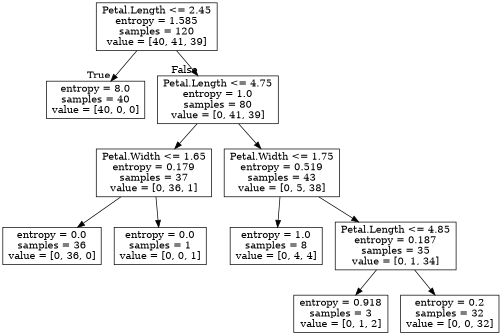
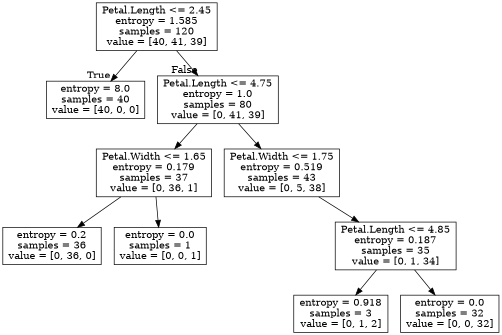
  digraph {
    node [shape=box]
    n1 [label="Petal.Length <= 2.45\nentropy = 1.585\nsamples = 120\nvalue = [40, 41, 39]"]
    n2 [label="entropy = 8.0\nsamples = 40\nvalue = [40, 0, 0]"]
    n3 [label="Petal.Length <= 4.75\nentropy = 1.0\nsamples = 80\nvalue = [0, 41, 39]"]
    n4 [label="Petal.Width <= 1.65\nentropy = 0.179\nsamples = 37\nvalue = [0, 36, 1]"]
    n5 [label="Petal.Width <= 1.75\nentropy = 0.519\nsamples = 43\nvalue = [0, 5, 38]"]
-   n6 [label="entropy = 0.0\nsamples = 36\nvalue = [0, 36, 0]"]
+   n6 [label="entropy = 0.2\nsamples = 36\nvalue = [0, 36, 0]"]
    n7 [label="entropy = 0.0\nsamples = 1\nvalue = [0, 0, 1]"]
-   n8 [label="entropy = 1.0\nsamples = 8\nvalue = [0, 4, 4]"]
    n9 [label="Petal.Length <= 4.85\nentropy = 0.187\nsamples = 35\nvalue = [0, 1, 34]"]
    n10 [label="entropy = 0.918\nsamples = 3\nvalue = [0, 1, 2]"]
-   n11 [label="entropy = 0.2\nsamples = 32\nvalue = [0, 0, 32]"]
+   n11 [label="entropy = 0.0\nsamples = 32\nvalue = [0, 0, 32]"]
    n1 -> n2 [headlabel=True labelangle=45 labeldistance=2.5]
    n1 -> n3 [headlabel=False labelangle=-45 labeldistance=2.5]
    n3 -> n4
    n3 -> n5
    n4 -> n6
    n4 -> n7
-   n5 -> n8
    n5 -> n9
    n9 -> n10
    n9 -> n11
  }
